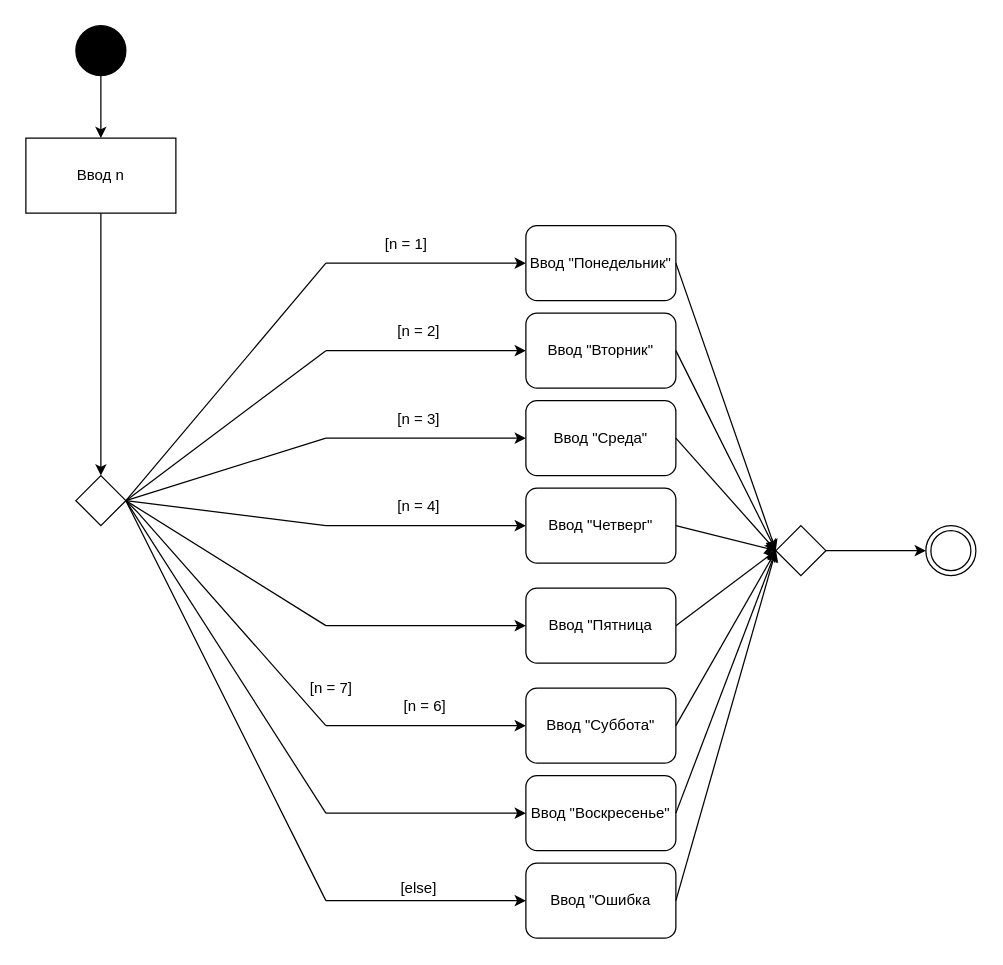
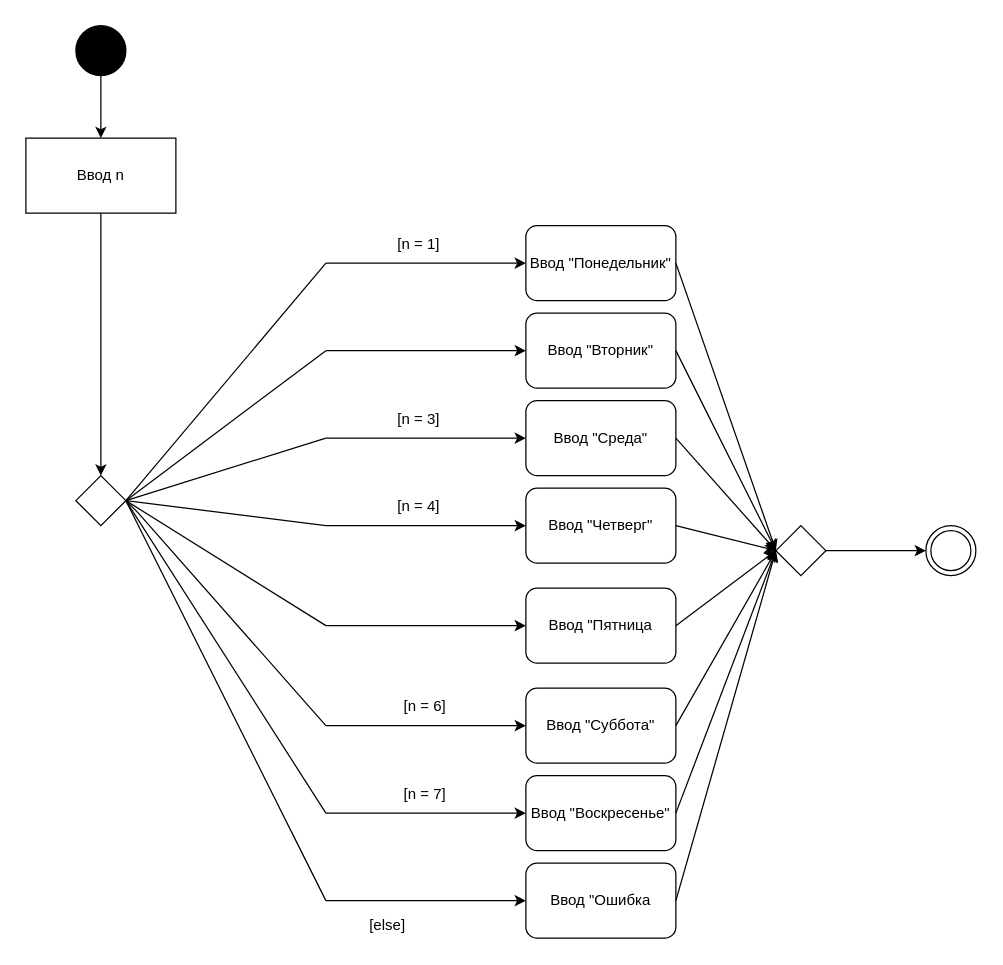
  <mxCell id="0" />
  <mxCell id="1" parent="0" />
  <mxCell id="2" value="" style="ellipse;whiteSpace=wrap;html=1;aspect=fixed;fillColor=#000000;" parent="1" vertex="1"><mxGeometry x="60" y="20" width="40" height="40" as="geometry" /></mxCell>
  <mxCell id="3" value="Ввод n" style="whiteSpace=wrap;html=1;fillColor=none;rounded=0;" parent="1" vertex="1"><mxGeometry x="20" y="110" width="120" height="60" as="geometry" /></mxCell>
  <mxCell id="4" value="" style="rhombus;whiteSpace=wrap;html=1;fillColor=none;" parent="1" vertex="1"><mxGeometry x="60" y="380" width="40" height="40" as="geometry" /></mxCell>
  <mxCell id="5" value="Ввод &quot;Понедельник&quot;" style="rounded=1;whiteSpace=wrap;html=1;fillColor=none;" parent="1" vertex="1"><mxGeometry x="420" y="180" width="120" height="60" as="geometry" /></mxCell>
  <mxCell id="6" value="Ввод &quot;Вторник&quot;" style="rounded=1;whiteSpace=wrap;html=1;fillColor=none;" parent="1" vertex="1"><mxGeometry x="420" y="250" width="120" height="60" as="geometry" /></mxCell>
  <mxCell id="7" value="Ввод &quot;Среда&quot;" style="rounded=1;whiteSpace=wrap;html=1;fillColor=none;" parent="1" vertex="1"><mxGeometry x="420" y="320" width="120" height="60" as="geometry" /></mxCell>
  <mxCell id="8" value="Ввод &quot;Четверг&quot;" style="rounded=1;whiteSpace=wrap;html=1;fillColor=none;" parent="1" vertex="1"><mxGeometry x="420" y="390" width="120" height="60" as="geometry" /></mxCell>
  <mxCell id="9" value="Ввод &quot;Пятница" style="rounded=1;whiteSpace=wrap;html=1;fillColor=none;" parent="1" vertex="1"><mxGeometry x="420" y="470" width="120" height="60" as="geometry" /></mxCell>
  <mxCell id="10" value="Ввод &quot;Суббота&quot;" style="rounded=1;whiteSpace=wrap;html=1;fillColor=none;" parent="1" vertex="1"><mxGeometry x="420" y="550" width="120" height="60" as="geometry" /></mxCell>
  <mxCell id="11" value="Ввод &quot;Воскресенье&quot;" style="rounded=1;whiteSpace=wrap;html=1;fillColor=none;" parent="1" vertex="1"><mxGeometry x="420" y="620" width="120" height="60" as="geometry" /></mxCell>
  <mxCell id="12" value="Ввод &quot;Ошибка" style="rounded=1;whiteSpace=wrap;html=1;fillColor=none;" parent="1" vertex="1"><mxGeometry x="420" y="690" width="120" height="60" as="geometry" /></mxCell>
  <mxCell id="13" value="" style="endArrow=classic;html=1;rounded=0;exitX=0.5;exitY=1;exitDx=0;exitDy=0;entryX=0.5;entryY=0;entryDx=0;entryDy=0;" parent="1" source="3" target="4" edge="1"><mxGeometry width="50" height="50" relative="1" as="geometry"><mxPoint x="80" y="330" as="sourcePoint" /><mxPoint x="130" y="280" as="targetPoint" /></mxGeometry></mxCell>
  <mxCell id="14" value="" style="endArrow=classic;html=1;rounded=0;entryX=0;entryY=0.5;entryDx=0;entryDy=0;" parent="1" target="5" edge="1"><mxGeometry width="50" height="50" relative="1" as="geometry"><mxPoint x="260" y="210" as="sourcePoint" /><mxPoint x="260" y="360" as="targetPoint" /></mxGeometry></mxCell>
  <mxCell id="15" value="" style="endArrow=classic;html=1;rounded=0;entryX=0;entryY=0.5;entryDx=0;entryDy=0;" parent="1" target="6" edge="1"><mxGeometry width="50" height="50" relative="1" as="geometry"><mxPoint x="260" y="280" as="sourcePoint" /><mxPoint x="270" y="370" as="targetPoint" /></mxGeometry></mxCell>
  <mxCell id="16" value="" style="endArrow=classic;html=1;rounded=0;entryX=0;entryY=0.5;entryDx=0;entryDy=0;" parent="1" target="7" edge="1"><mxGeometry width="50" height="50" relative="1" as="geometry"><mxPoint x="260" y="350" as="sourcePoint" /><mxPoint x="280" y="380" as="targetPoint" /></mxGeometry></mxCell>
  <mxCell id="17" value="" style="endArrow=classic;html=1;rounded=0;entryX=0;entryY=0.5;entryDx=0;entryDy=0;" parent="1" target="8" edge="1"><mxGeometry width="50" height="50" relative="1" as="geometry"><mxPoint x="260" y="420" as="sourcePoint" /><mxPoint x="290" y="390" as="targetPoint" /></mxGeometry></mxCell>
  <mxCell id="18" value="" style="endArrow=classic;html=1;rounded=0;entryX=0;entryY=0.5;entryDx=0;entryDy=0;" parent="1" target="9" edge="1"><mxGeometry width="50" height="50" relative="1" as="geometry"><mxPoint x="260" y="500" as="sourcePoint" /><mxPoint x="300" y="400" as="targetPoint" /></mxGeometry></mxCell>
  <mxCell id="19" value="" style="endArrow=classic;html=1;rounded=0;entryX=0;entryY=0.5;entryDx=0;entryDy=0;" parent="1" target="10" edge="1"><mxGeometry width="50" height="50" relative="1" as="geometry"><mxPoint x="260" y="580" as="sourcePoint" /><mxPoint x="310" y="410" as="targetPoint" /></mxGeometry></mxCell>
  <mxCell id="20" value="" style="endArrow=classic;html=1;rounded=0;entryX=0;entryY=0.5;entryDx=0;entryDy=0;" parent="1" target="11" edge="1"><mxGeometry width="50" height="50" relative="1" as="geometry"><mxPoint x="260" y="650" as="sourcePoint" /><mxPoint x="130" y="480" as="targetPoint" /></mxGeometry></mxCell>
  <mxCell id="21" value="" style="endArrow=classic;html=1;rounded=0;entryX=0;entryY=0.5;entryDx=0;entryDy=0;" parent="1" target="12" edge="1"><mxGeometry width="50" height="50" relative="1" as="geometry"><mxPoint x="260" y="720" as="sourcePoint" /><mxPoint x="410" y="720" as="targetPoint" /></mxGeometry></mxCell>
- <mxCell id="22" value="[else]" style="text;html=1;align=center;verticalAlign=middle;resizable=0;points=[];autosize=1;strokeColor=none;fillColor=none;" parent="1" vertex="1"><mxGeometry x="309" y="695" width="50" height="30" as="geometry" /></mxCell>
- <mxCell id="23" value="[n = 7]" style="text;html=1;align=center;verticalAlign=middle;resizable=0;points=[];autosize=1;strokeColor=none;fillColor=none;" parent="1" vertex="1"><mxGeometry x="234" y="535" width="60" height="30" as="geometry" /></mxCell>
+ <mxCell id="22" value="[else]" style="text;html=1;align=center;verticalAlign=middle;resizable=0;points=[];autosize=1;strokeColor=none;fillColor=none;" parent="1" vertex="1"><mxGeometry x="284" y="725" width="50" height="30" as="geometry" /></mxCell>
+ <mxCell id="23" value="[n = 7]" style="text;html=1;align=center;verticalAlign=middle;resizable=0;points=[];autosize=1;strokeColor=none;fillColor=none;" parent="1" vertex="1"><mxGeometry x="309" y="620" width="60" height="30" as="geometry" /></mxCell>
  <mxCell id="24" value="[n = 6]" style="text;html=1;align=center;verticalAlign=middle;resizable=0;points=[];autosize=1;strokeColor=none;fillColor=none;" parent="1" vertex="1"><mxGeometry x="309" y="550" width="60" height="30" as="geometry" /></mxCell>
  <mxCell id="25" value="[n = 4]" style="text;html=1;align=center;verticalAlign=middle;resizable=0;points=[];autosize=1;strokeColor=none;fillColor=none;" parent="1" vertex="1"><mxGeometry x="304" y="390" width="60" height="30" as="geometry" /></mxCell>
  <mxCell id="26" value="[n = 3]" style="text;html=1;align=center;verticalAlign=middle;resizable=0;points=[];autosize=1;strokeColor=none;fillColor=none;" parent="1" vertex="1"><mxGeometry x="304" y="320" width="60" height="30" as="geometry" /></mxCell>
- <mxCell id="27" value="[n = 2]" style="text;html=1;align=center;verticalAlign=middle;resizable=0;points=[];autosize=1;strokeColor=none;fillColor=none;" parent="1" vertex="1"><mxGeometry x="304" y="250" width="60" height="30" as="geometry" /></mxCell>
- <mxCell id="28" value="[n = 1]" style="text;html=1;align=center;verticalAlign=middle;resizable=0;points=[];autosize=1;strokeColor=none;fillColor=none;" parent="1" vertex="1"><mxGeometry x="294" y="180" width="60" height="30" as="geometry" /></mxCell>
+ <mxCell id="28" value="[n = 1]" style="text;html=1;align=center;verticalAlign=middle;resizable=0;points=[];autosize=1;strokeColor=none;fillColor=none;" parent="1" vertex="1"><mxGeometry x="304" y="180" width="60" height="30" as="geometry" /></mxCell>
  <mxCell id="29" value="" style="endArrow=none;html=1;rounded=0;" parent="1" edge="1"><mxGeometry width="50" height="50" relative="1" as="geometry"><mxPoint x="100" y="400" as="sourcePoint" /><mxPoint x="260" y="210" as="targetPoint" /></mxGeometry></mxCell>
  <mxCell id="30" value="" style="endArrow=none;html=1;rounded=0;exitX=1;exitY=0.5;exitDx=0;exitDy=0;" parent="1" source="4" edge="1"><mxGeometry width="50" height="50" relative="1" as="geometry"><mxPoint x="140" y="450" as="sourcePoint" /><mxPoint x="260" y="280" as="targetPoint" /></mxGeometry></mxCell>
  <mxCell id="31" value="" style="endArrow=none;html=1;rounded=0;" parent="1" edge="1"><mxGeometry width="50" height="50" relative="1" as="geometry"><mxPoint x="100" y="400" as="sourcePoint" /><mxPoint x="260" y="350" as="targetPoint" /></mxGeometry></mxCell>
  <mxCell id="32" value="" style="endArrow=none;html=1;rounded=0;" parent="1" edge="1"><mxGeometry width="50" height="50" relative="1" as="geometry"><mxPoint x="100" y="400" as="sourcePoint" /><mxPoint x="260" y="420" as="targetPoint" /></mxGeometry></mxCell>
  <mxCell id="33" value="" style="endArrow=none;html=1;rounded=0;" parent="1" edge="1"><mxGeometry width="50" height="50" relative="1" as="geometry"><mxPoint x="100" y="400" as="sourcePoint" /><mxPoint x="260" y="500" as="targetPoint" /></mxGeometry></mxCell>
  <mxCell id="34" value="" style="endArrow=none;html=1;rounded=0;exitX=1;exitY=0.5;exitDx=0;exitDy=0;" parent="1" source="4" edge="1"><mxGeometry width="50" height="50" relative="1" as="geometry"><mxPoint x="180" y="490" as="sourcePoint" /><mxPoint x="260" y="580" as="targetPoint" /><Array as="points"><mxPoint x="110" y="410" /></Array></mxGeometry></mxCell>
  <mxCell id="35" value="" style="endArrow=none;html=1;rounded=0;" parent="1" edge="1"><mxGeometry width="50" height="50" relative="1" as="geometry"><mxPoint x="100" y="400" as="sourcePoint" /><mxPoint x="260" y="650" as="targetPoint" /></mxGeometry></mxCell>
  <mxCell id="36" value="" style="endArrow=none;html=1;rounded=0;exitX=1;exitY=0.5;exitDx=0;exitDy=0;" parent="1" source="4" edge="1"><mxGeometry width="50" height="50" relative="1" as="geometry"><mxPoint x="200" y="510" as="sourcePoint" /><mxPoint x="260" y="720" as="targetPoint" /></mxGeometry></mxCell>
  <mxCell id="37" value="" style="endArrow=classic;html=1;rounded=0;exitX=0.5;exitY=1;exitDx=0;exitDy=0;entryX=0.5;entryY=0;entryDx=0;entryDy=0;" parent="1" source="2" target="3" edge="1"><mxGeometry width="50" height="50" relative="1" as="geometry"><mxPoint x="250" y="310" as="sourcePoint" /><mxPoint x="300" y="260" as="targetPoint" /></mxGeometry></mxCell>
  <mxCell id="38" value="" style="rhombus;whiteSpace=wrap;html=1;fillStyle=auto;fillColor=none;" vertex="1" parent="1"><mxGeometry x="620" y="420" width="40" height="40" as="geometry" /></mxCell>
  <mxCell id="39" value="" style="endArrow=classic;html=1;rounded=0;exitX=1;exitY=0.5;exitDx=0;exitDy=0;" edge="1" parent="1" source="6"><mxGeometry width="50" height="50" relative="1" as="geometry"><mxPoint x="600" y="260" as="sourcePoint" /><mxPoint x="620" y="440" as="targetPoint" /></mxGeometry></mxCell>
  <mxCell id="40" value="" style="endArrow=classic;html=1;rounded=0;exitX=1;exitY=0.5;exitDx=0;exitDy=0;entryX=0;entryY=0.5;entryDx=0;entryDy=0;" edge="1" parent="1" source="5" target="38"><mxGeometry width="50" height="50" relative="1" as="geometry"><mxPoint x="550" y="210" as="sourcePoint" /><mxPoint x="650" y="210" as="targetPoint" /></mxGeometry></mxCell>
  <mxCell id="41" value="" style="endArrow=classic;html=1;rounded=0;exitX=1;exitY=0.5;exitDx=0;exitDy=0;entryX=0;entryY=0.5;entryDx=0;entryDy=0;" edge="1" parent="1" source="7" target="38"><mxGeometry width="50" height="50" relative="1" as="geometry"><mxPoint x="610" y="270" as="sourcePoint" /><mxPoint x="660" y="220" as="targetPoint" /></mxGeometry></mxCell>
  <mxCell id="42" value="" style="endArrow=classic;html=1;rounded=0;exitX=1;exitY=0.5;exitDx=0;exitDy=0;entryX=0;entryY=0.5;entryDx=0;entryDy=0;" edge="1" parent="1" source="8" target="38"><mxGeometry width="50" height="50" relative="1" as="geometry"><mxPoint x="620" y="280" as="sourcePoint" /><mxPoint x="670" y="230" as="targetPoint" /></mxGeometry></mxCell>
  <mxCell id="43" value="" style="endArrow=classic;html=1;rounded=0;exitX=1;exitY=0.5;exitDx=0;exitDy=0;" edge="1" parent="1" source="9"><mxGeometry width="50" height="50" relative="1" as="geometry"><mxPoint x="630" y="290" as="sourcePoint" /><mxPoint x="620" y="440" as="targetPoint" /></mxGeometry></mxCell>
  <mxCell id="44" value="" style="endArrow=classic;html=1;rounded=0;exitX=1;exitY=0.5;exitDx=0;exitDy=0;" edge="1" parent="1" source="10"><mxGeometry width="50" height="50" relative="1" as="geometry"><mxPoint x="640" y="300" as="sourcePoint" /><mxPoint x="620" y="440" as="targetPoint" /></mxGeometry></mxCell>
  <mxCell id="45" value="" style="endArrow=classic;html=1;rounded=0;exitX=1;exitY=0.5;exitDx=0;exitDy=0;" edge="1" parent="1" source="11"><mxGeometry width="50" height="50" relative="1" as="geometry"><mxPoint x="650" y="310" as="sourcePoint" /><mxPoint x="620" y="440" as="targetPoint" /></mxGeometry></mxCell>
  <mxCell id="46" value="" style="endArrow=classic;html=1;rounded=0;exitX=1;exitY=0.5;exitDx=0;exitDy=0;entryX=0;entryY=0.5;entryDx=0;entryDy=0;" edge="1" parent="1" source="12" target="38"><mxGeometry width="50" height="50" relative="1" as="geometry"><mxPoint x="660" y="320" as="sourcePoint" /><mxPoint x="710" y="270" as="targetPoint" /></mxGeometry></mxCell>
  <mxCell id="47" value="" style="ellipse;shape=doubleEllipse;whiteSpace=wrap;html=1;aspect=fixed;fillStyle=auto;fillColor=none;" vertex="1" parent="1"><mxGeometry x="740" y="420" width="40" height="40" as="geometry" /></mxCell>
  <mxCell id="48" value="" style="endArrow=classic;html=1;rounded=0;exitX=1;exitY=0.5;exitDx=0;exitDy=0;entryX=0;entryY=0.5;entryDx=0;entryDy=0;" edge="1" parent="1" source="38" target="47"><mxGeometry width="50" height="50" relative="1" as="geometry"><mxPoint x="680" y="460" as="sourcePoint" /><mxPoint x="730" y="410" as="targetPoint" /></mxGeometry></mxCell>
